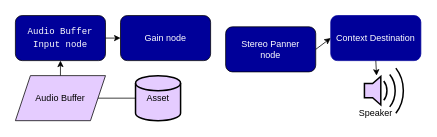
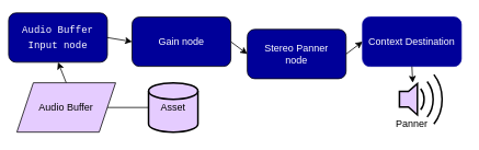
  <mxCell id="0" />
  <mxCell id="1" parent="0" />
- <mxCell id="2" value="&lt;div style=&quot;font-family: Menlo, Monaco, &amp;quot;Courier New&amp;quot;, monospace; line-height: 18px; white-space: pre;&quot;&gt;&lt;font style=&quot;background-color: rgb(0, 0, 153);&quot; color=&quot;#ffffff&quot;&gt;Audio Buffer&lt;/font&gt;&lt;/div&gt;&lt;div style=&quot;font-family: Menlo, Monaco, &amp;quot;Courier New&amp;quot;, monospace; line-height: 18px; white-space: pre;&quot;&gt;&lt;font style=&quot;background-color: rgb(0, 0, 153);&quot; color=&quot;#ffffff&quot;&gt;Input node&lt;/font&gt;&lt;/div&gt;" style="rounded=1;whiteSpace=wrap;html=1;fillColor=#000099;" parent="1" vertex="1"><mxGeometry x="20" y="20" width="120" height="60" as="geometry" /></mxCell>
+ <mxCell id="2" value="&lt;div style=&quot;font-family: Menlo, Monaco, &amp;quot;Courier New&amp;quot;, monospace; line-height: 18px; white-space: pre;&quot;&gt;&lt;font style=&quot;background-color: rgb(0, 0, 153);&quot; color=&quot;#ffffff&quot;&gt;Audio Buffer&lt;/font&gt;&lt;/div&gt;&lt;div style=&quot;font-family: Menlo, Monaco, &amp;quot;Courier New&amp;quot;, monospace; line-height: 18px; white-space: pre;&quot;&gt;&lt;font style=&quot;background-color: rgb(0, 0, 153);&quot; color=&quot;#ffffff&quot;&gt;Input node&lt;/font&gt;&lt;/div&gt;" style="rounded=1;whiteSpace=wrap;html=1;fillColor=#000099;" parent="1" vertex="1"><mxGeometry x="10" y="15" width="120" height="60" as="geometry" /></mxCell>
  <mxCell id="3" value="&lt;span style=&quot;background-color: rgb(0, 0, 153);&quot;&gt;&lt;font color=&quot;#ffffff&quot;&gt;Gain node&lt;/font&gt;&lt;/span&gt;" style="rounded=1;whiteSpace=wrap;html=1;fillColor=#000099;" parent="1" vertex="1"><mxGeometry x="160" y="20" width="120" height="60" as="geometry" /></mxCell>
  <mxCell id="4" value="&lt;span style=&quot;background-color: rgb(0, 0, 153);&quot;&gt;&lt;font color=&quot;#ffffff&quot;&gt;Stereo Panner&lt;/font&gt;&lt;/span&gt;&lt;div&gt;&lt;span style=&quot;background-color: rgb(0, 0, 153);&quot;&gt;&lt;font color=&quot;#ffffff&quot;&gt;node&lt;/font&gt;&lt;/span&gt;&lt;/div&gt;" style="rounded=1;whiteSpace=wrap;html=1;fillColor=#000099;" parent="1" vertex="1"><mxGeometry x="300" y="35" width="120" height="60" as="geometry" /></mxCell>
  <mxCell id="5" value="&lt;span style=&quot;background-color: rgb(0, 0, 153);&quot;&gt;&lt;font color=&quot;#ffffff&quot;&gt;Context Destination&lt;/font&gt;&lt;/span&gt;" style="rounded=1;whiteSpace=wrap;html=1;fillColor=#000099;strokeColor=#000099;" parent="1" vertex="1"><mxGeometry x="440" y="20" width="120" height="60" as="geometry" /></mxCell>
  <mxCell id="6" value="" style="endArrow=classic;html=1;rounded=0;exitX=1;exitY=0.5;exitDx=0;exitDy=0;entryX=0;entryY=0.5;entryDx=0;entryDy=0;" parent="1" source="2" target="3" edge="1"><mxGeometry width="50" height="50" relative="1" as="geometry"><mxPoint x="400" y="250" as="sourcePoint" /><mxPoint x="450" y="200" as="targetPoint" /></mxGeometry></mxCell>
+ <mxCell id="7" value="" style="endArrow=classic;html=1;rounded=0;exitX=1;exitY=0.5;exitDx=0;exitDy=0;entryX=0;entryY=0.5;entryDx=0;entryDy=0;" parent="1" source="3" target="4" edge="1"><mxGeometry width="50" height="50" relative="1" as="geometry"><mxPoint x="400" y="250" as="sourcePoint" /><mxPoint x="450" y="200" as="targetPoint" /></mxGeometry></mxCell>
  <mxCell id="8" value="" style="endArrow=classic;html=1;rounded=0;exitX=1;exitY=0.5;exitDx=0;exitDy=0;entryX=0;entryY=0.5;entryDx=0;entryDy=0;" parent="1" source="4" target="5" edge="1"><mxGeometry width="50" height="50" relative="1" as="geometry"><mxPoint x="400" y="250" as="sourcePoint" /><mxPoint x="450" y="200" as="targetPoint" /></mxGeometry></mxCell>
  <mxCell id="9" value="&lt;span style=&quot;background-color: rgb(229, 204, 255);&quot;&gt;Asset&lt;/span&gt;" style="strokeWidth=2;html=1;shape=mxgraph.flowchart.database;whiteSpace=wrap;fillColor=#E5CCFF;" parent="1" vertex="1"><mxGeometry x="180" y="100" width="60" height="60" as="geometry" /></mxCell>
  <mxCell id="10" value="" style="endArrow=classic;html=1;rounded=0;entryX=0.5;entryY=1;entryDx=0;entryDy=0;" parent="1" target="2" edge="1"><mxGeometry width="50" height="50" relative="1" as="geometry"><mxPoint x="80" y="100" as="sourcePoint" /><mxPoint x="670" y="190" as="targetPoint" /></mxGeometry></mxCell>
  <mxCell id="11" value="" style="html=1;verticalLabelPosition=bottom;align=center;labelBackgroundColor=#ffffff;verticalAlign=top;strokeWidth=2;strokeColor=#000000;shadow=0;dashed=0;shape=mxgraph.ios7.icons.volume_2;pointerEvents=1;fillColor=#E5CCFF;" parent="1" vertex="1"><mxGeometry x="484.85" y="90" width="55.15" height="60" as="geometry" /></mxCell>
  <mxCell id="12" value="" style="endArrow=classic;html=1;rounded=0;exitX=0.5;exitY=1;exitDx=0;exitDy=0;" parent="1" source="5" edge="1"><mxGeometry width="50" height="50" relative="1" as="geometry"><mxPoint x="500" y="90" as="sourcePoint" /><mxPoint x="501" y="100" as="targetPoint" /></mxGeometry></mxCell>
- <mxCell id="13" value="Speaker" style="text;html=1;align=center;verticalAlign=middle;whiteSpace=wrap;rounded=0;" parent="1" vertex="1"><mxGeometry x="470" y="140" width="60" height="20" as="geometry" /></mxCell>
+ <mxCell id="13" value="Panner" style="text;html=1;align=center;verticalAlign=middle;whiteSpace=wrap;rounded=0;" parent="1" vertex="1"><mxGeometry x="470" y="140" width="60" height="20" as="geometry" /></mxCell>
  <mxCell id="14" value="Audio Buffer" style="shape=parallelogram;perimeter=parallelogramPerimeter;whiteSpace=wrap;html=1;fixedSize=1;fillColor=#E5CCFF;" vertex="1" parent="1"><mxGeometry x="20" y="100" width="120" height="60" as="geometry" /></mxCell>
  <mxCell id="15" value="" style="endArrow=none;html=1;rounded=0;exitX=0;exitY=0.5;exitDx=0;exitDy=0;exitPerimeter=0;entryX=1;entryY=0.5;entryDx=0;entryDy=0;" edge="1" parent="1" source="9" target="14"><mxGeometry width="50" height="50" relative="1" as="geometry"><mxPoint x="410" y="320" as="sourcePoint" /><mxPoint x="460" y="270" as="targetPoint" /></mxGeometry></mxCell>
